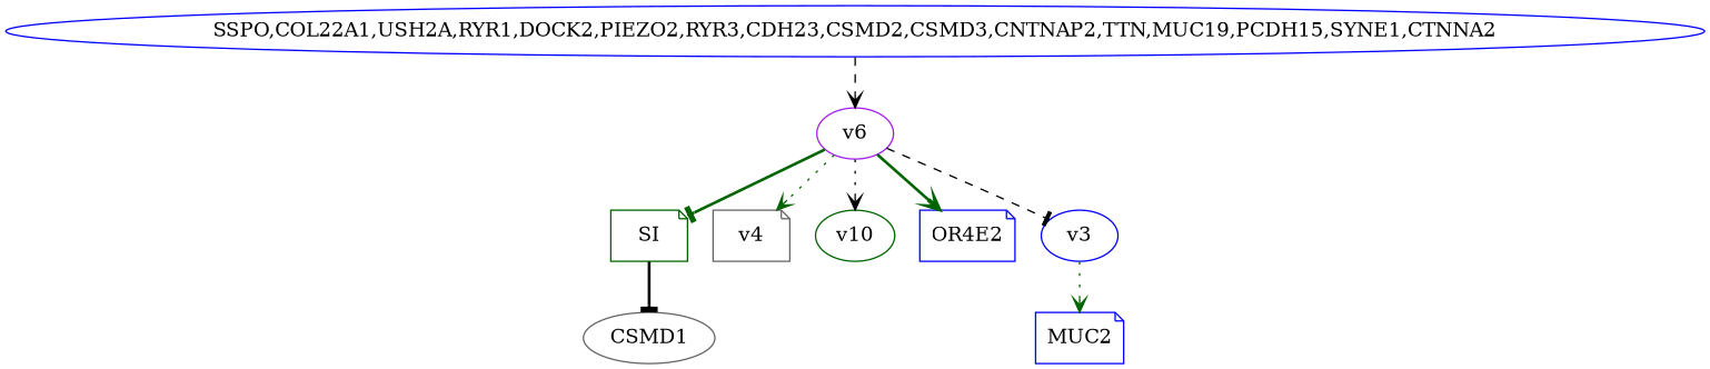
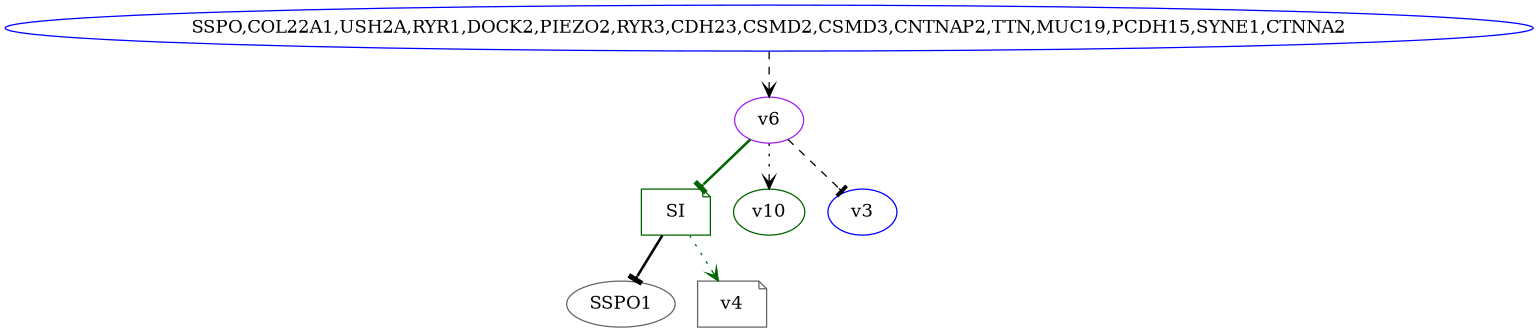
  digraph {
    node [color=blue shape=ellipse]
    edge [arrowhead=vee color=black style=bold]
    n1 [color=darkgreen label=SI shape=note]
-   n2 [color=gray40 label=CSMD1]
+   n2 [color=gray40 label=SSPO1]
    v4 [color=gray40 shape=note]
    v6 [color=purple]
    v10 [color=darkgreen]
-   n6 [label=OR4E2 shape=note]
    v3
-   n8 [label=MUC2 shape=note]
    n9 [label="SSPO,COL22A1,USH2A,RYR1,DOCK2,PIEZO2,RYR3,CDH23,CSMD2,CSMD3,CNTNAP2,TTN,MUC19,PCDH15,SYNE1,CTNNA2"]
    n1 -> n2 [arrowhead=tee]
-   v6 -> v4 [color=darkgreen style=dotted]
+   n1 -> v4 [color=darkgreen style=dotted]
    v6 -> n1 [arrowhead=tee color=darkgreen]
    v6 -> v10 [style=dotted]
-   v6 -> n6 [color=darkgreen]
    v6 -> v3 [arrowhead=tee style=dashed]
-   v3 -> n8 [color=darkgreen style=dotted]
    n9 -> v6 [style=dashed]
  }
